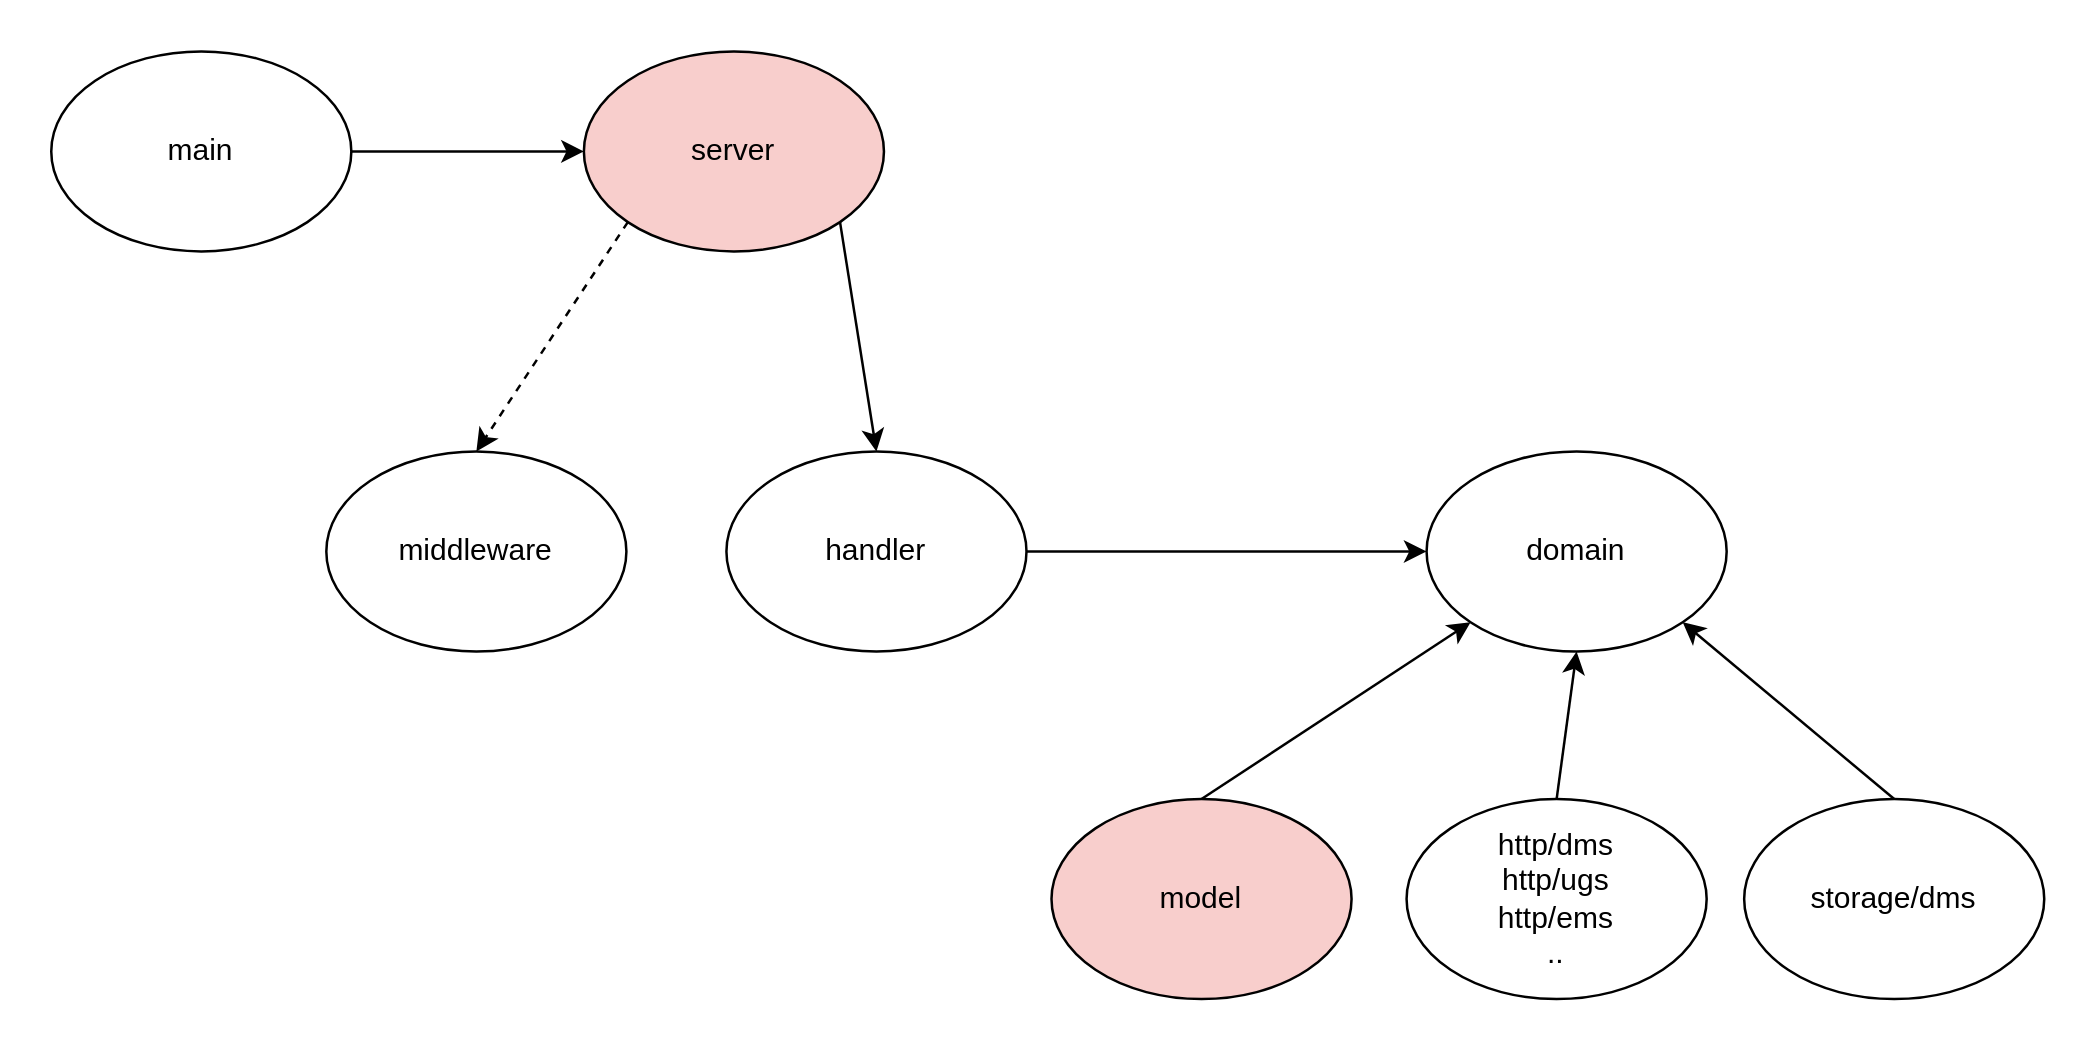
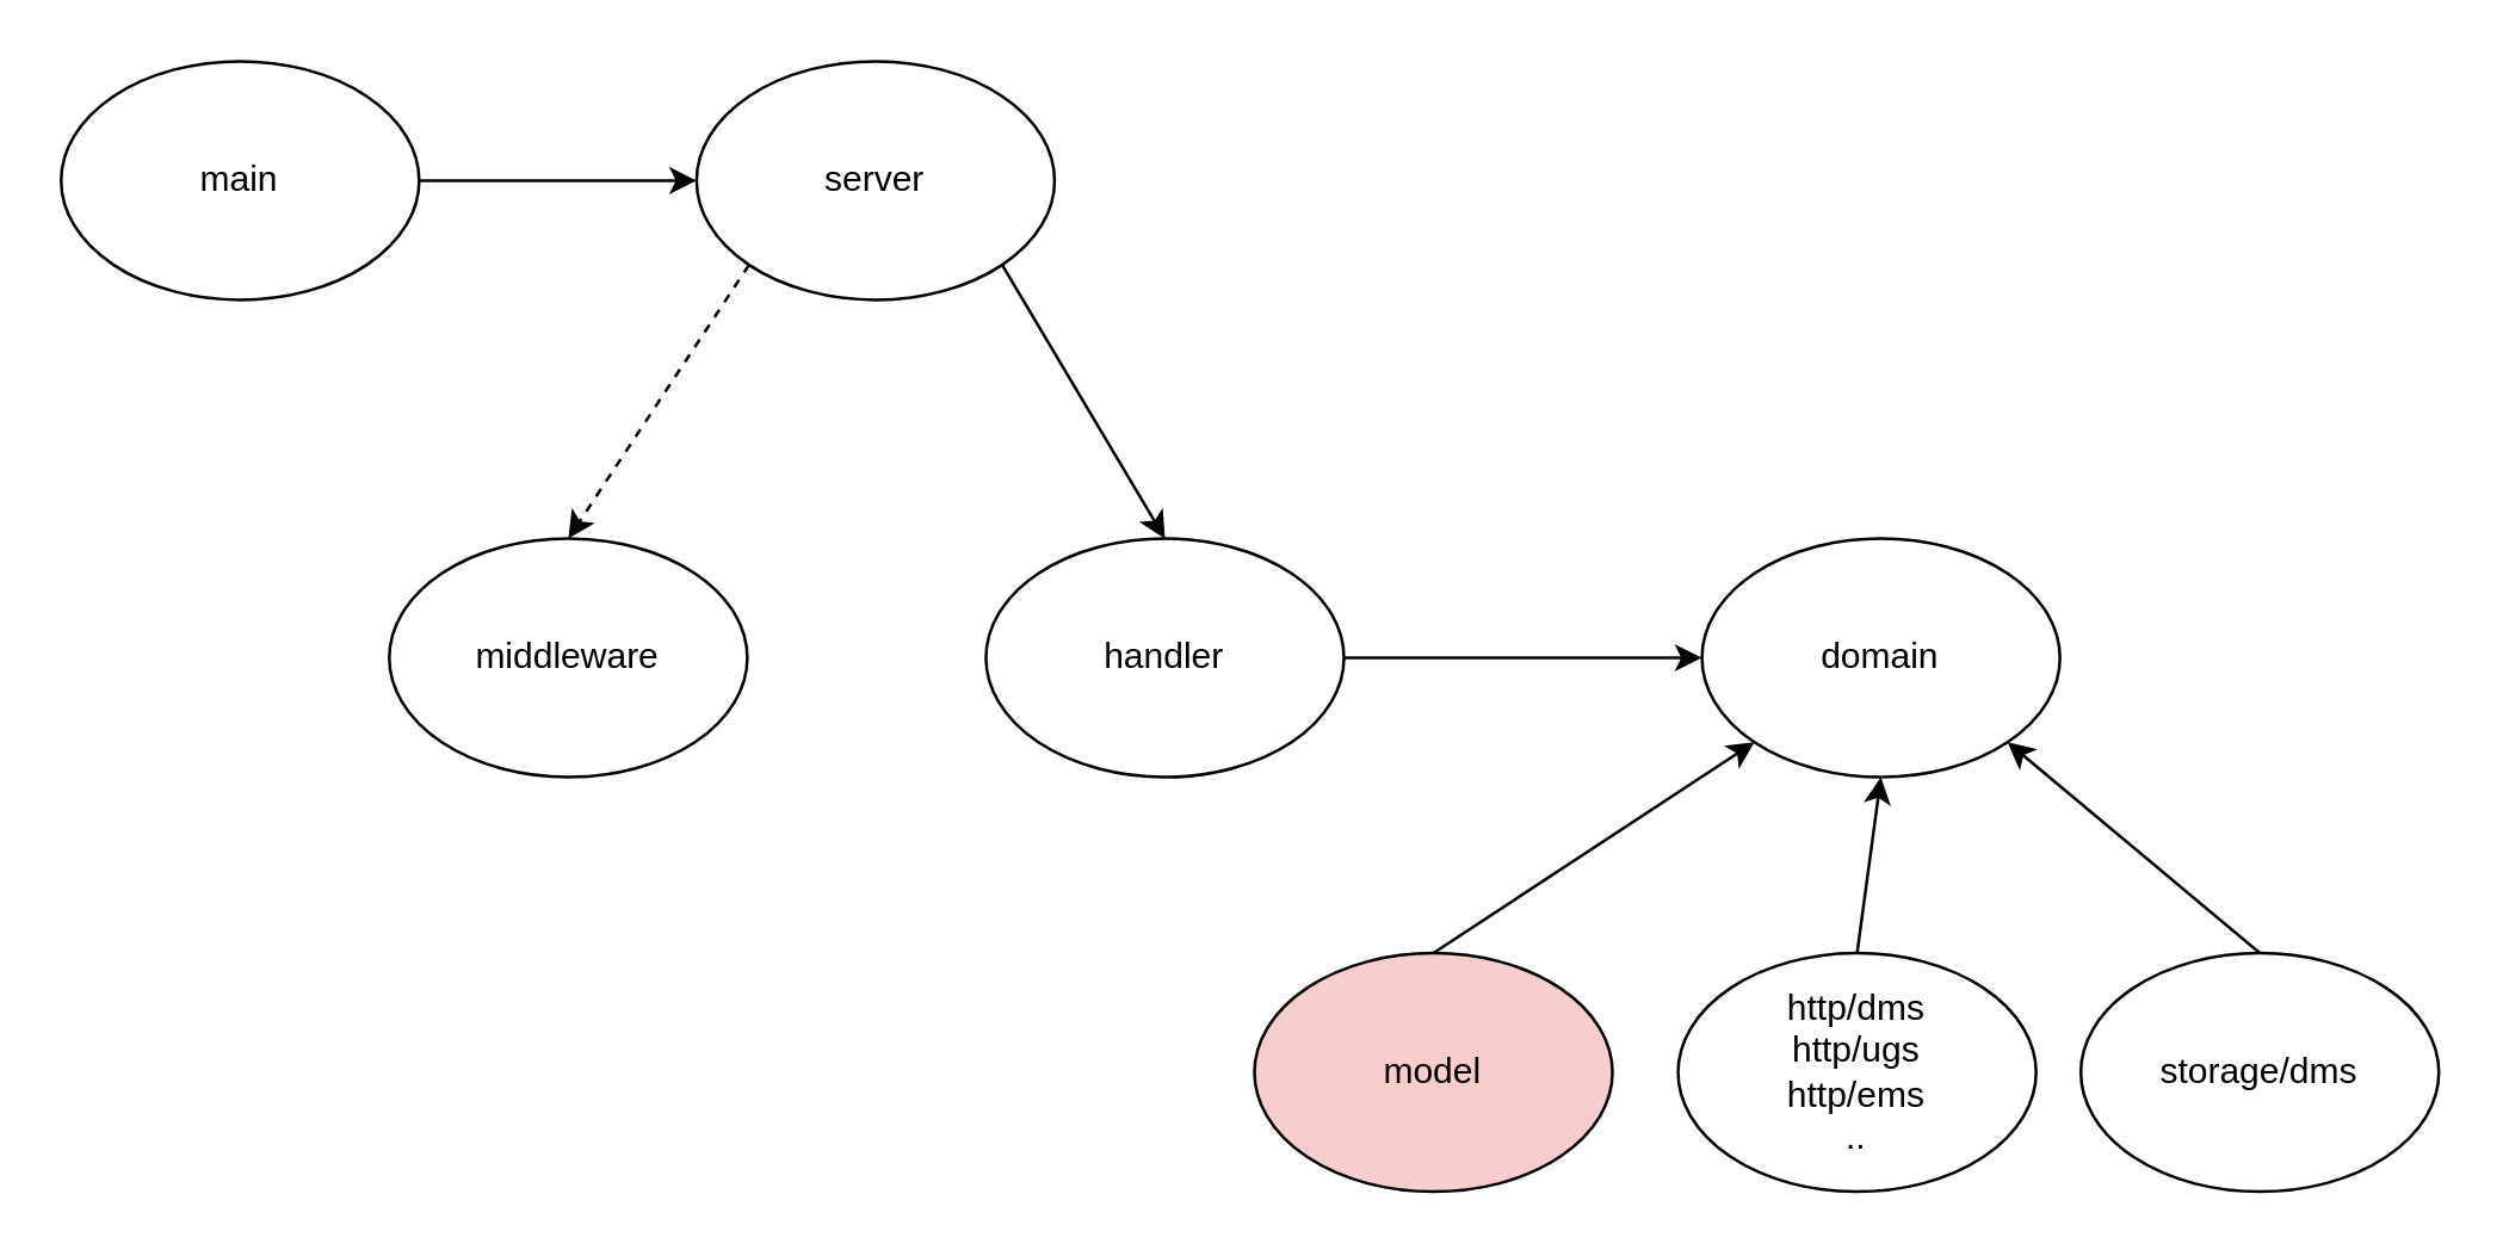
  <mxCell id="0" />
  <mxCell id="1" parent="0" />
- <mxCell id="2" value="handler" style="ellipse;whiteSpace=wrap;html=1;" vertex="1" parent="1"><mxGeometry x="290" y="180" width="120" height="80" as="geometry" /></mxCell>
- <mxCell id="3" value="server" style="ellipse;whiteSpace=wrap;html=1;fillColor=#f8cecc;" vertex="1" parent="1"><mxGeometry x="233" y="20" width="120" height="80" as="geometry" /></mxCell>
+ <mxCell id="2" value="handler" style="ellipse;whiteSpace=wrap;html=1;" vertex="1" parent="1"><mxGeometry x="330" y="180" width="120" height="80" as="geometry" /></mxCell>
+ <mxCell id="3" value="server" style="ellipse;whiteSpace=wrap;html=1;" vertex="1" parent="1"><mxGeometry x="233" y="20" width="120" height="80" as="geometry" /></mxCell>
  <mxCell id="4" value="middleware" style="ellipse;whiteSpace=wrap;html=1;" vertex="1" parent="1"><mxGeometry x="130" y="180" width="120" height="80" as="geometry" /></mxCell>
  <mxCell id="5" value="storage/dms" style="ellipse;whiteSpace=wrap;html=1;" vertex="1" parent="1"><mxGeometry x="697" y="319" width="120" height="80" as="geometry" /></mxCell>
  <mxCell id="6" value="" style="endArrow=classic;html=1;exitX=0;exitY=1;exitDx=0;exitDy=0;entryX=0.5;entryY=0;entryDx=0;entryDy=0;dashed=1;" edge="1" parent="1" source="3" target="4"><mxGeometry width="50" height="50" relative="1" as="geometry"><mxPoint x="390" y="-30" as="sourcePoint" /><mxPoint x="440" y="-80" as="targetPoint" /></mxGeometry></mxCell>
  <mxCell id="7" value="" style="endArrow=classic;html=1;exitX=1;exitY=1;exitDx=0;exitDy=0;entryX=0.5;entryY=0;entryDx=0;entryDy=0;" edge="1" parent="1" source="3" target="2"><mxGeometry width="50" height="50" relative="1" as="geometry"><mxPoint x="303" y="110" as="sourcePoint" /><mxPoint x="303" y="190" as="targetPoint" /></mxGeometry></mxCell>
  <mxCell id="8" value="main" style="ellipse;whiteSpace=wrap;html=1;" vertex="1" parent="1"><mxGeometry x="20" y="20" width="120" height="80" as="geometry" /></mxCell>
  <mxCell id="9" value="domain" style="ellipse;whiteSpace=wrap;html=1;" vertex="1" parent="1"><mxGeometry x="570" y="180" width="120" height="80" as="geometry" /></mxCell>
  <mxCell id="10" value="" style="endArrow=classic;html=1;exitX=1;exitY=0.5;exitDx=0;exitDy=0;entryX=0;entryY=0.5;entryDx=0;entryDy=0;" edge="1" parent="1" source="8" target="3"><mxGeometry width="50" height="50" relative="1" as="geometry"><mxPoint x="260.574" y="98.284" as="sourcePoint" /><mxPoint x="200" y="190" as="targetPoint" /></mxGeometry></mxCell>
  <mxCell id="11" value="model" style="ellipse;whiteSpace=wrap;html=1;fillColor=#f8cecc;" vertex="1" parent="1"><mxGeometry x="420" y="319" width="120" height="80" as="geometry" /></mxCell>
  <mxCell id="12" value="" style="endArrow=classic;html=1;exitX=1;exitY=0.5;exitDx=0;exitDy=0;entryX=0;entryY=0.5;entryDx=0;entryDy=0;" edge="1" parent="1" source="2" target="9"><mxGeometry width="50" height="50" relative="1" as="geometry"><mxPoint x="489.996" y="100.004" as="sourcePoint" /><mxPoint x="544.57" y="191.72" as="targetPoint" /></mxGeometry></mxCell>
  <mxCell id="13" value="" style="endArrow=classic;html=1;exitX=0.5;exitY=0;exitDx=0;exitDy=0;entryX=0;entryY=1;entryDx=0;entryDy=0;" edge="1" parent="1" source="11" target="9"><mxGeometry width="50" height="50" relative="1" as="geometry"><mxPoint x="460" y="280" as="sourcePoint" /><mxPoint x="580" y="280" as="targetPoint" /></mxGeometry></mxCell>
  <mxCell id="14" value="" style="endArrow=classic;html=1;exitX=0.5;exitY=0;exitDx=0;exitDy=0;entryX=1;entryY=1;entryDx=0;entryDy=0;" edge="1" parent="1" source="5" target="9"><mxGeometry width="50" height="50" relative="1" as="geometry"><mxPoint x="550" y="330" as="sourcePoint" /><mxPoint x="597.574" y="258.284" as="targetPoint" /></mxGeometry></mxCell>
  <mxCell id="15" value="http/dms&lt;br&gt;http/ugs&lt;br&gt;http/ems&lt;br&gt;.." style="ellipse;whiteSpace=wrap;html=1;" vertex="1" parent="1"><mxGeometry x="562" y="319" width="120" height="80" as="geometry" /></mxCell>
  <mxCell id="16" value="" style="endArrow=classic;html=1;exitX=0.5;exitY=0;exitDx=0;exitDy=0;entryX=0.5;entryY=1;entryDx=0;entryDy=0;" edge="1" parent="1" source="15" target="9"><mxGeometry width="50" height="50" relative="1" as="geometry"><mxPoint x="767" y="329" as="sourcePoint" /><mxPoint x="682.426" y="258.284" as="targetPoint" /></mxGeometry></mxCell>
